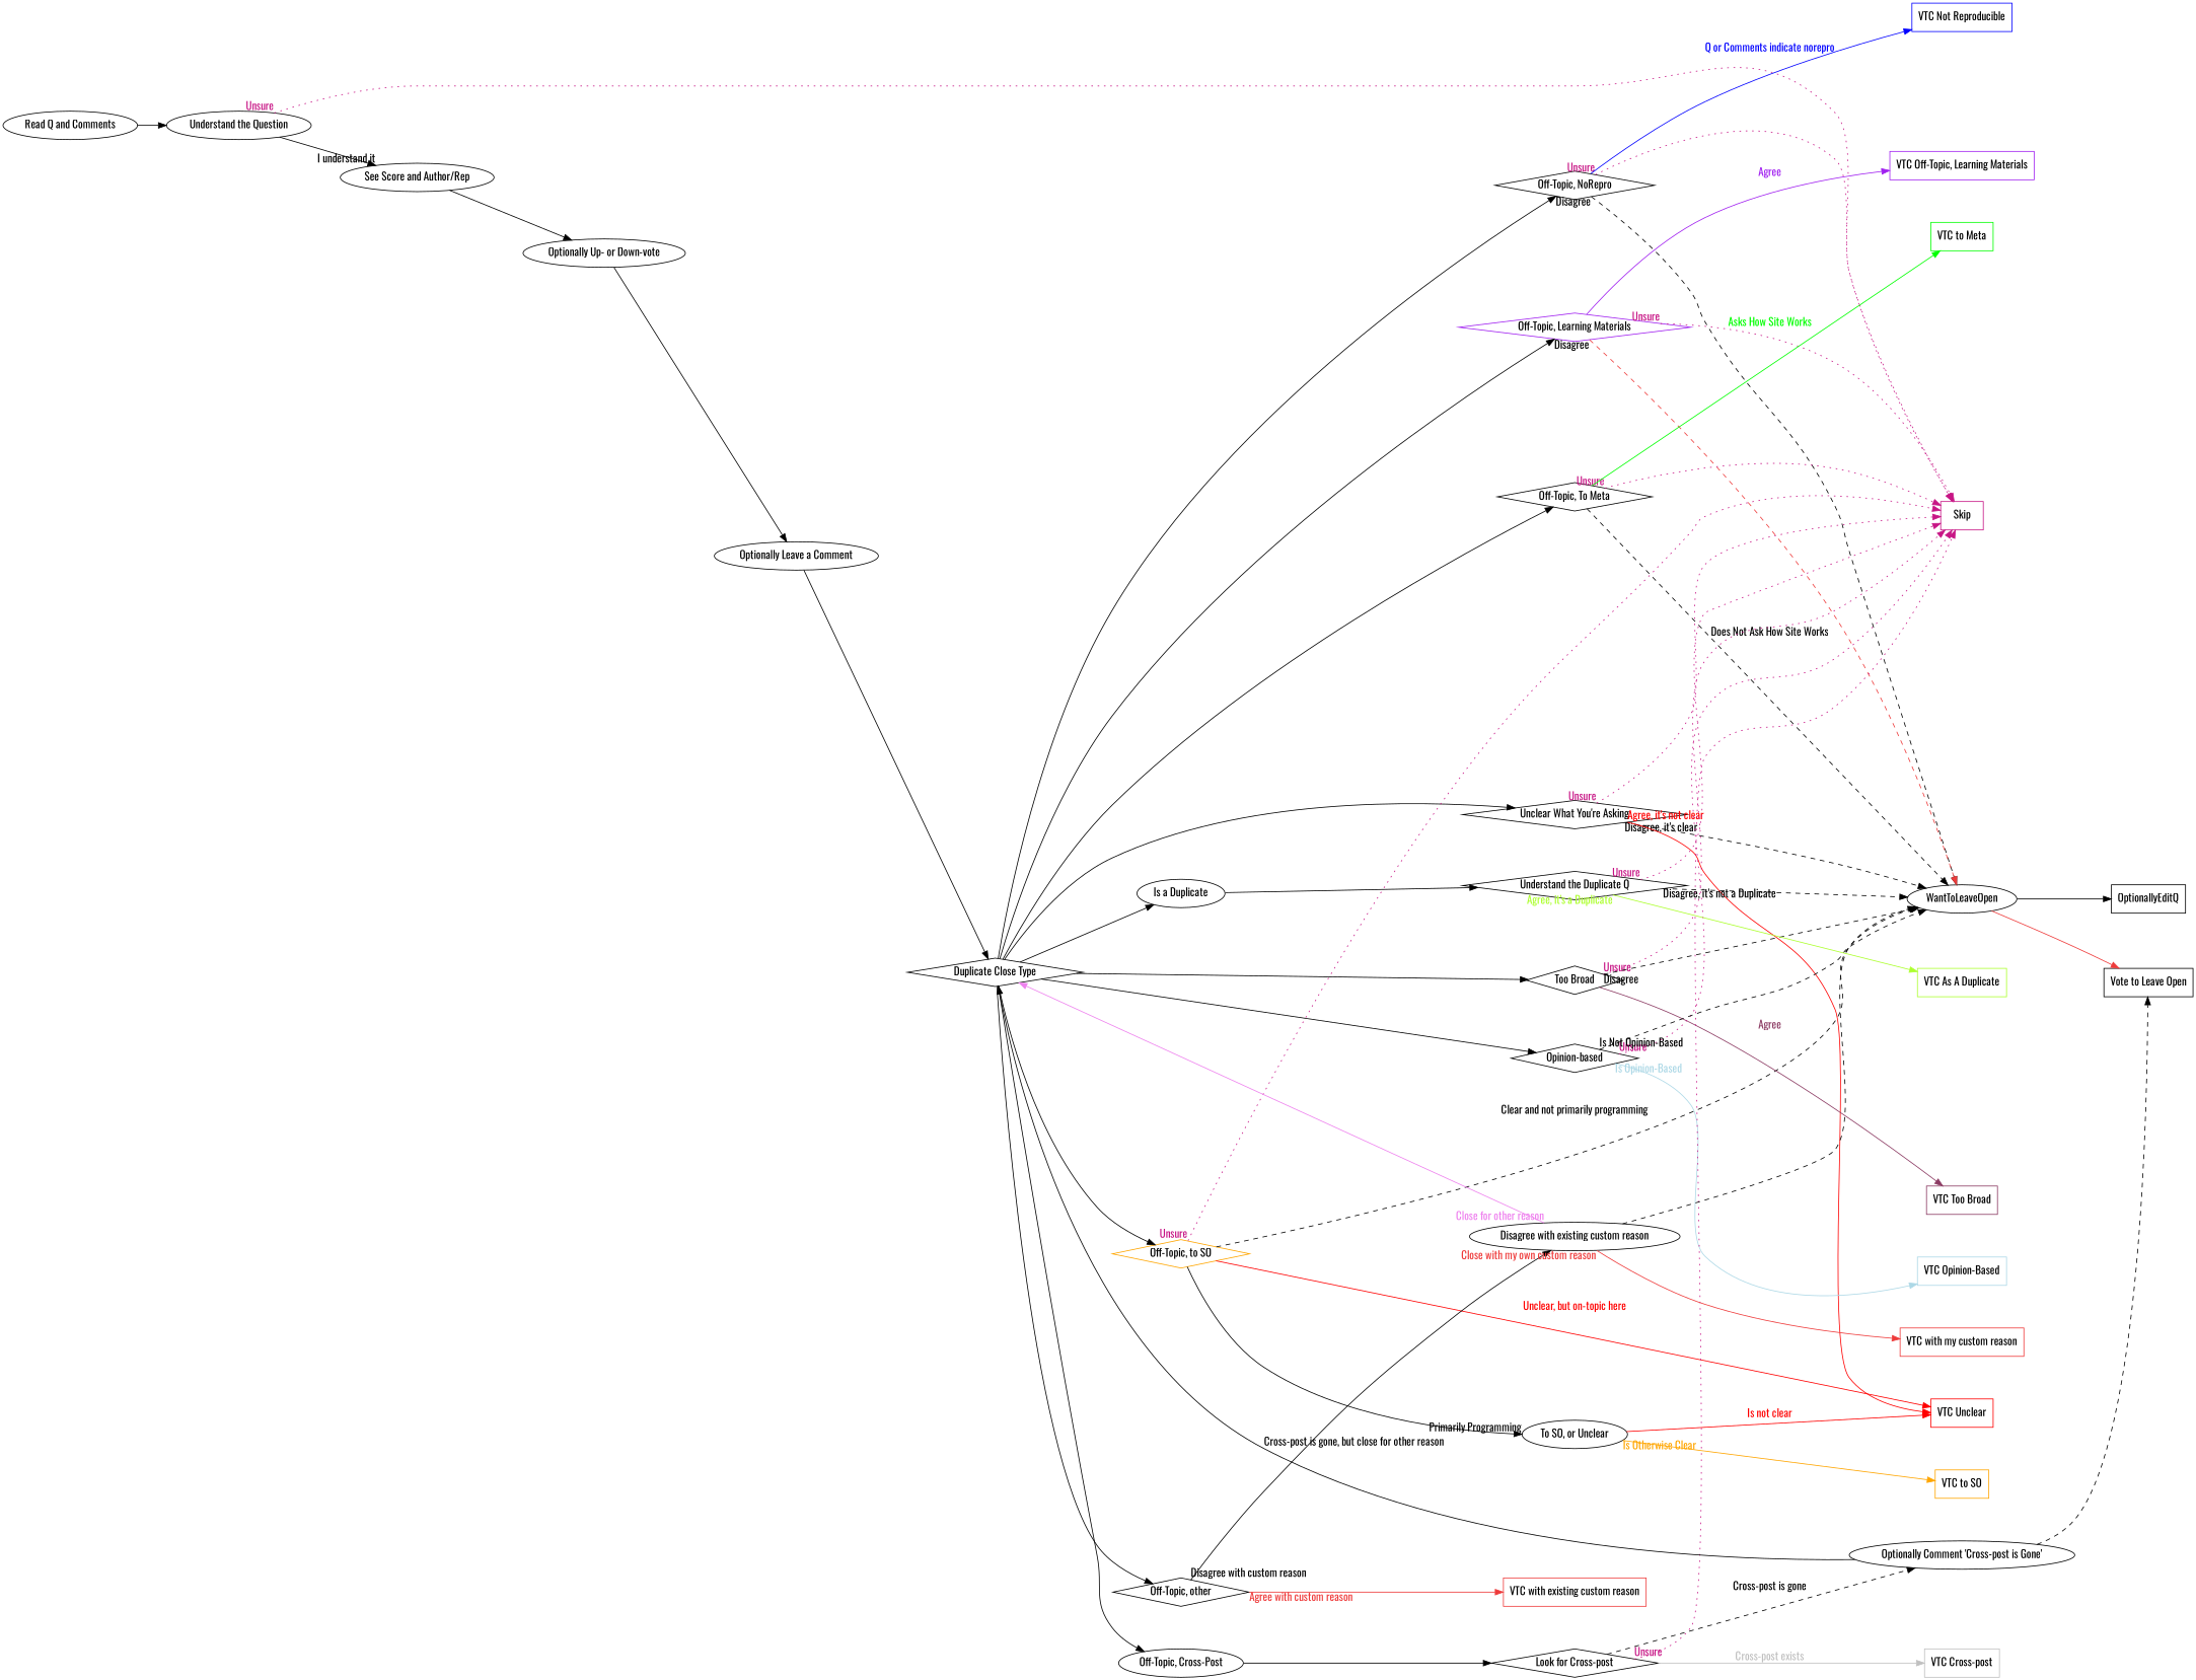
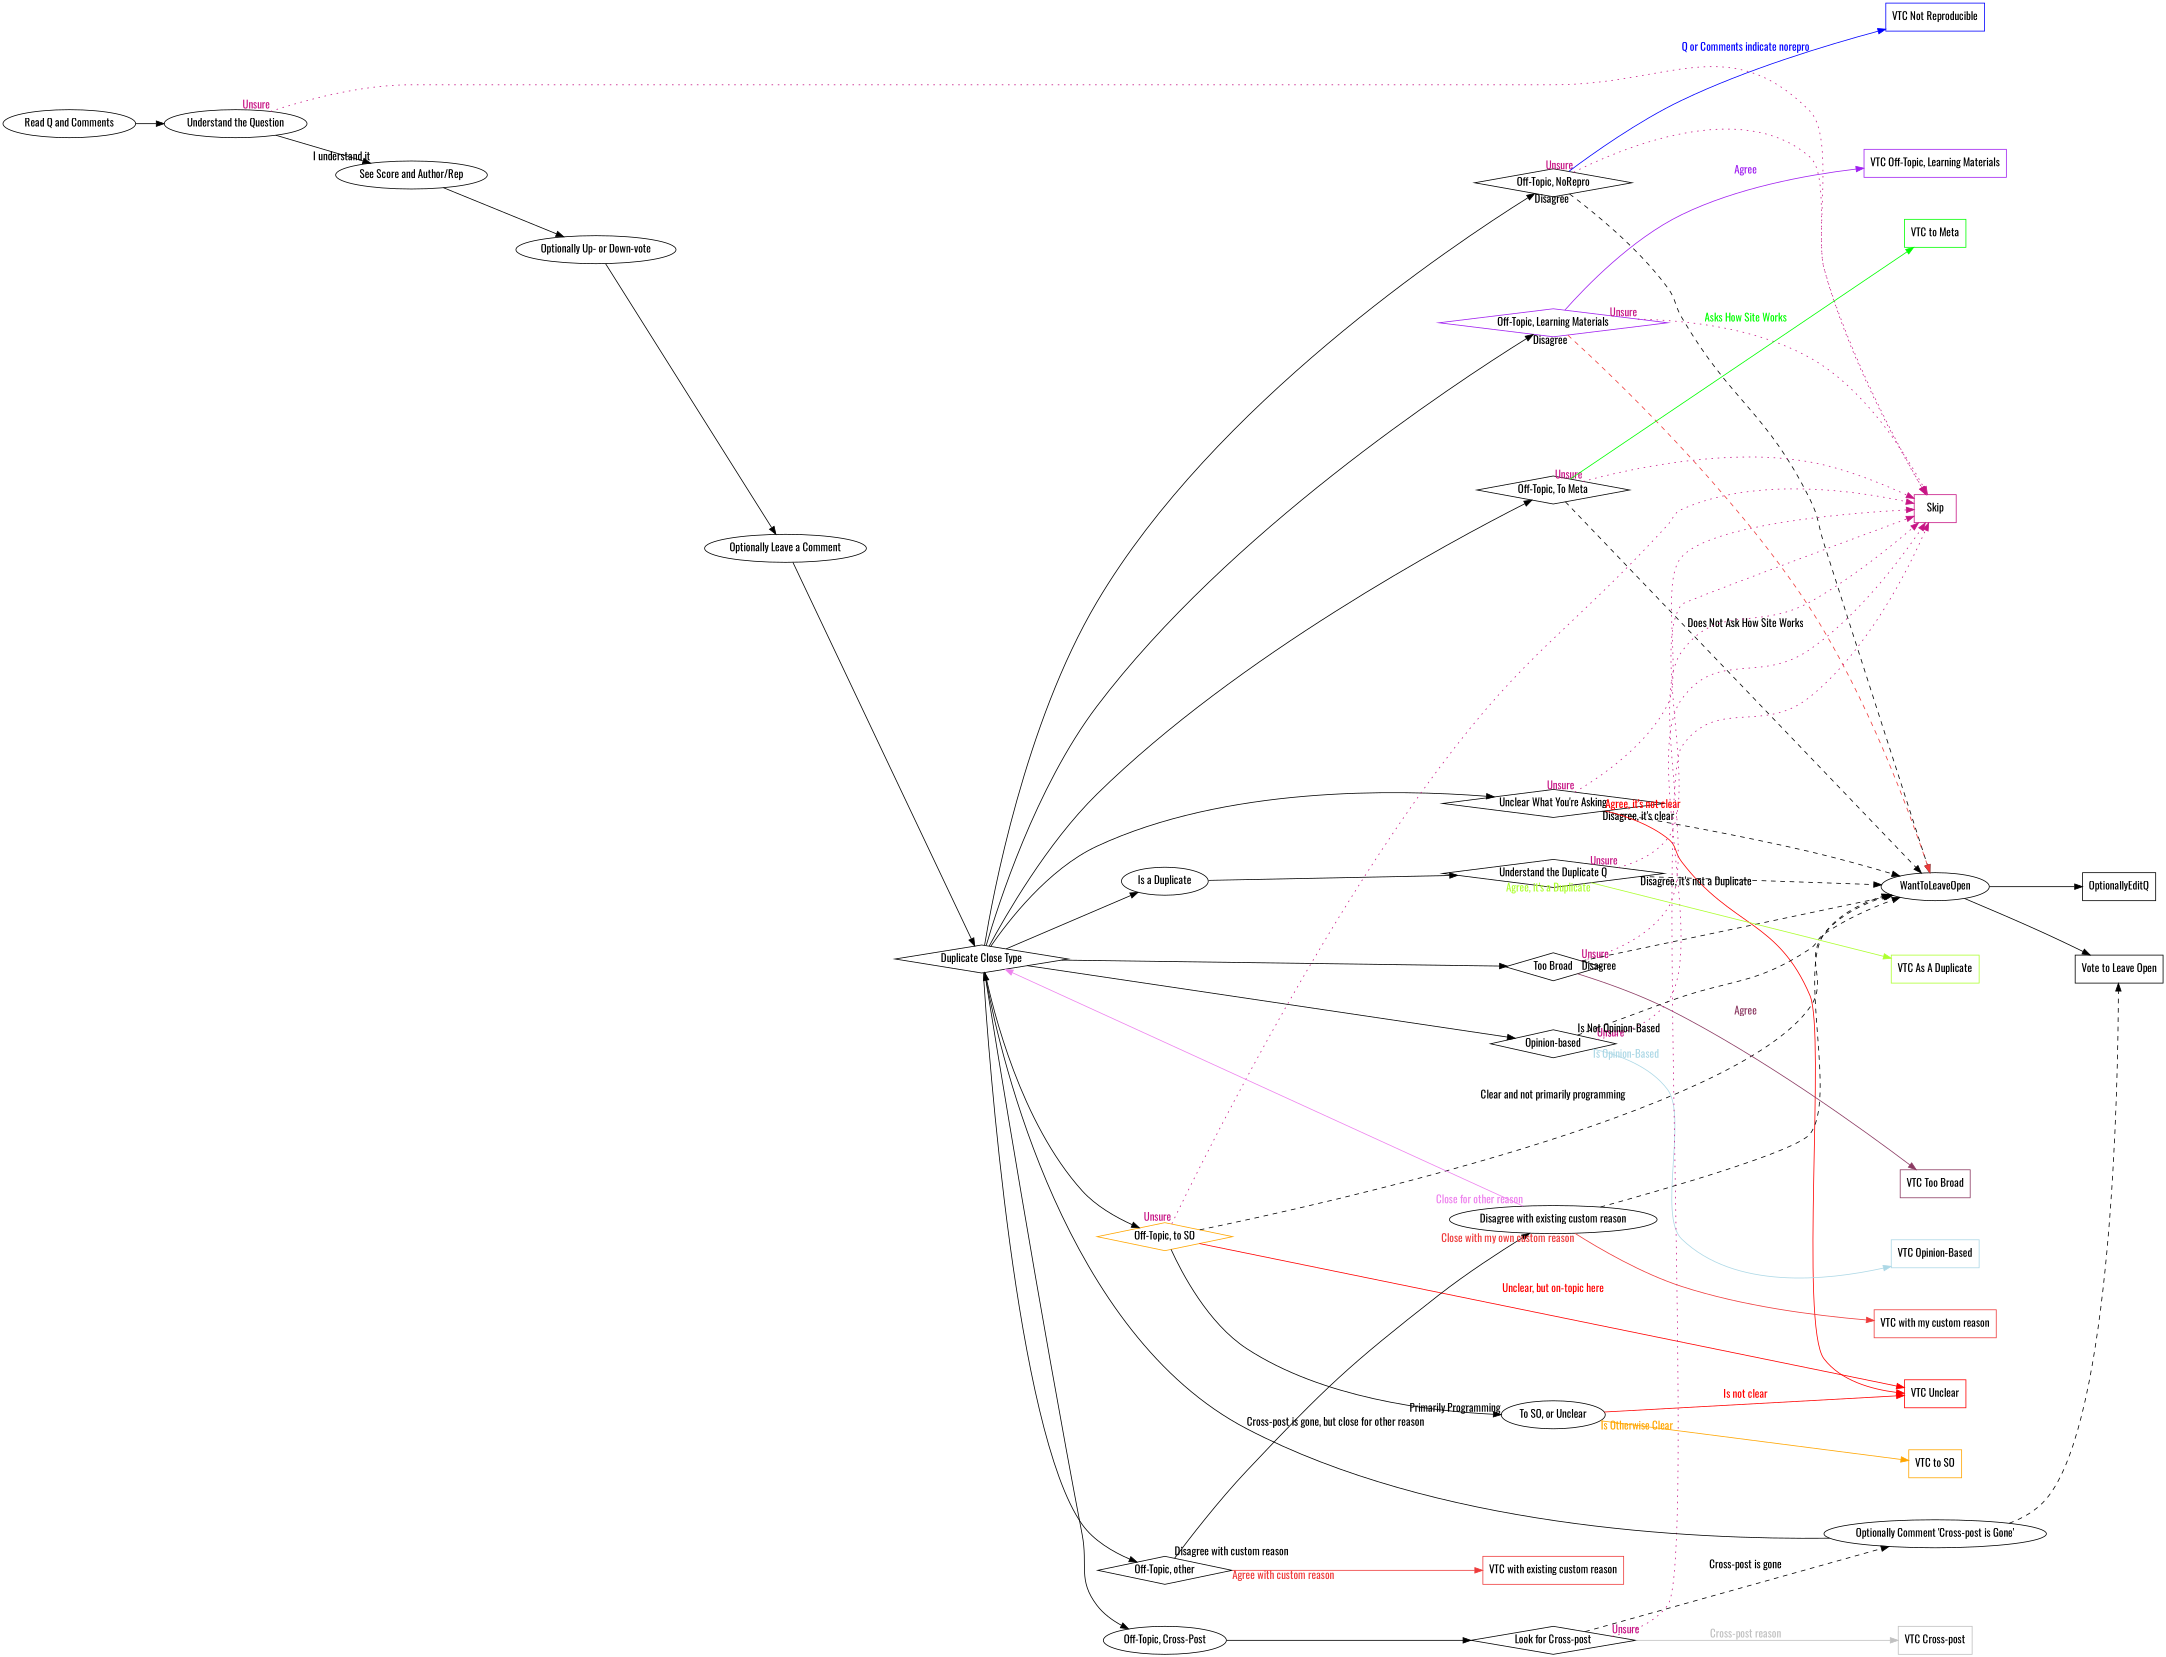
  digraph {
    fontname=Oswald
    labelfloat=false
    nodesep=0.75
    rankdir=LR
    node [fontname=Oswald shape=box]
    edge [fontname=Oswald]
    "Read Q and Comments" [shape=oval]
    "Understand the Question" [shape=oval]
    "See Score and Author/Rep" [shape=oval]
    Skip [color=mediumvioletred]
    "Optionally Up- or Down-vote" [shape=oval]
    "Optionally Leave a Comment" [shape=oval]
    n7 [label="Duplicate Close Type" shape=diamond]
    "Is a Duplicate" [shape=oval]
    "Off-Topic, NoRepro" [shape=diamond]
    "Off-Topic, Cross-Post" [shape=oval]
    "Off-Topic, Learning Materials" [color=purple shape=diamond]
    "Off-Topic, To Meta" [shape=diamond]
    "Off-Topic, to SO" [color=orange shape=diamond]
    "Off-Topic, other" [shape=diamond]
    "Unclear What You're Asking" [shape=diamond]
    "Too Broad" [shape=diamond]
    "Opinion-based" [shape=diamond]
    "Understand the Duplicate Q" [shape=diamond]
    WantToLeaveOpen [shape=oval]
    "VTC Not Reproducible" [color=blue]
    "Look for Cross-post" [shape=diamond]
    "VTC Off-Topic, Learning Materials" [color=purple]
    "VTC to Meta" [color=green]
    "To SO, or Unclear" [shape=oval]
    "VTC Unclear" [color=red]
    "VTC with existing custom reason" [color=brown2]
    "Disagree with existing custom reason" [shape=oval]
    "VTC Too Broad" [color=hotpink4]
    "VTC Opinion-Based" [color=lightblue]
    "VTC As A Duplicate" [color=greenyellow]
    OptionallyEditQ
    "Vote to Leave Open"
    "Optionally Comment 'Cross-post is Gone'" [shape=oval]
    "VTC Cross-post" [color=gray]
    "VTC to SO" [color=orange]
    "VTC with my custom reason" [color=brown2]
    "Read Q and Comments" -> "Understand the Question"
    "Understand the Question" -> "See Score and Author/Rep" [headlabel="I understand it"]
    "Understand the Question" -> Skip [color=mediumvioletred fontcolor=mediumvioletred style=dotted taillabel=Unsure]
    "See Score and Author/Rep" -> "Optionally Up- or Down-vote"
    "Optionally Up- or Down-vote" -> "Optionally Leave a Comment"
    "Optionally Leave a Comment" -> n7
    n7 -> "Is a Duplicate"
    n7 -> "Off-Topic, NoRepro"
    n7 -> "Off-Topic, Cross-Post"
    n7 -> "Off-Topic, Learning Materials"
    n7 -> "Off-Topic, To Meta"
    n7 -> "Off-Topic, to SO"
    n7 -> "Off-Topic, other"
    n7 -> "Unclear What You're Asking"
    n7 -> "Too Broad"
    n7 -> "Opinion-based"
    "Is a Duplicate" -> "Understand the Duplicate Q"
    "Off-Topic, NoRepro" -> Skip [color=mediumvioletred fontcolor=mediumvioletred style=dotted taillabel=Unsure]
    "Off-Topic, NoRepro" -> WantToLeaveOpen [style=dashed taillabel=Disagree]
    "Off-Topic, NoRepro" -> "VTC Not Reproducible" [color=blue fontcolor=blue label="Q or Comments indicate norepro"]
    "Off-Topic, Cross-Post" -> "Look for Cross-post"
    "Off-Topic, Learning Materials" -> Skip [color=mediumvioletred fontcolor=mediumvioletred style=dotted taillabel=Unsure]
    "Off-Topic, Learning Materials" -> WantToLeaveOpen [color=brown2 style=dashed taillabel=Disagree]
    "Off-Topic, Learning Materials" -> "VTC Off-Topic, Learning Materials" [color=purple fontcolor=purple label=Agree]
    "Off-Topic, To Meta" -> Skip [color=mediumvioletred fontcolor=mediumvioletred style=dotted taillabel=Unsure]
    "Off-Topic, To Meta" -> WantToLeaveOpen [label="Does Not Ask How Site Works" style=dashed]
    "Off-Topic, To Meta" -> "VTC to Meta" [color=green fontcolor=green label="Asks How Site Works"]
    "Off-Topic, to SO" -> Skip [color=mediumvioletred fontcolor=mediumvioletred style=dotted taillabel=Unsure]
    "Off-Topic, to SO" -> WantToLeaveOpen [label="Clear and not primarily programming" style=dashed]
    "Off-Topic, to SO" -> "To SO, or Unclear" [headlabel="Primarily Programming"]
    "Off-Topic, to SO" -> "VTC Unclear" [color=red fontcolor=red label="Unclear, but on-topic here"]
    "Off-Topic, other" -> "VTC with existing custom reason" [color=brown2 fontcolor=brown2 taillabel="Agree with custom reason"]
    "Off-Topic, other" -> "Disagree with existing custom reason" [taillabel="Disagree with custom reason"]
    "Unclear What You're Asking" -> Skip [color=mediumvioletred fontcolor=mediumvioletred style=dotted taillabel=Unsure]
    "Unclear What You're Asking" -> WantToLeaveOpen [style=dashed taillabel="Disagree, it's clear"]
    "Unclear What You're Asking" -> "VTC Unclear" [color=red fontcolor=red taillabel="Agree, it's not clear"]
    "Too Broad" -> Skip [color=mediumvioletred fontcolor=mediumvioletred style=dotted taillabel=Unsure]
    "Too Broad" -> WantToLeaveOpen [style=dashed taillabel=Disagree]
    "Too Broad" -> "VTC Too Broad" [color=hotpink4 fontcolor=hotpink4 label=Agree]
    "Opinion-based" -> Skip [color=mediumvioletred fontcolor=mediumvioletred style=dotted taillabel=Unsure]
    "Opinion-based" -> WantToLeaveOpen [style=dashed taillabel="Is Not Opinion-Based"]
    "Opinion-based" -> "VTC Opinion-Based" [color=lightblue fontcolor=lightblue taillabel="Is Opinion-Based"]
    "Understand the Duplicate Q" -> Skip [color=mediumvioletred fontcolor=mediumvioletred style=dotted taillabel=Unsure]
    "Understand the Duplicate Q" -> WantToLeaveOpen [style=dashed taillabel="Disagree, it's not a Duplicate"]
    "Understand the Duplicate Q" -> "VTC As A Duplicate" [color=greenyellow fontcolor=greenyellow taillabel="Agree, it's a Duplicate"]
    WantToLeaveOpen -> OptionallyEditQ
-   WantToLeaveOpen -> "Vote to Leave Open" [color=brown2]
+   WantToLeaveOpen -> "Vote to Leave Open"
    "Look for Cross-post" -> Skip [color=mediumvioletred fontcolor=mediumvioletred style=dotted taillabel=Unsure]
    "Look for Cross-post" -> "Optionally Comment 'Cross-post is Gone'" [label="Cross-post is gone" style=dashed]
-   "Look for Cross-post" -> "VTC Cross-post" [color=gray fontcolor=gray label="Cross-post exists"]
+   "Look for Cross-post" -> "VTC Cross-post" [color=gray fontcolor=gray label="Cross-post reason"]
    "To SO, or Unclear" -> "VTC Unclear" [color=red fontcolor=red label="Is not clear"]
    "To SO, or Unclear" -> "VTC to SO" [color=orange fontcolor=orange taillabel="Is Otherwise Clear"]
    "Disagree with existing custom reason" -> n7 [color=violet fontcolor=violet taillabel="Close for other reason"]
    "Disagree with existing custom reason" -> WantToLeaveOpen [style=dashed]
    "Disagree with existing custom reason" -> "VTC with my custom reason" [color=brown2 fontcolor=brown2 taillabel="Close with my own custom reason"]
    "Optionally Comment 'Cross-post is Gone'" -> n7 [label="Cross-post is gone, but close for other reason"]
    "Optionally Comment 'Cross-post is Gone'" -> "Vote to Leave Open" [style=dashed]
  }
